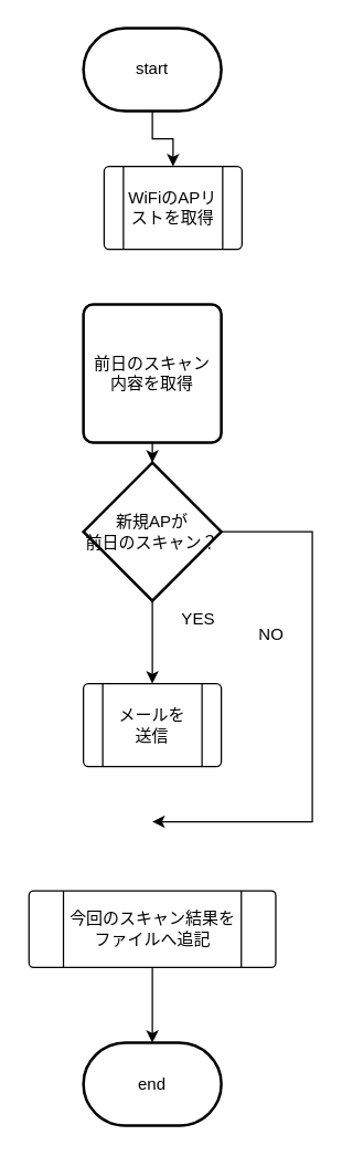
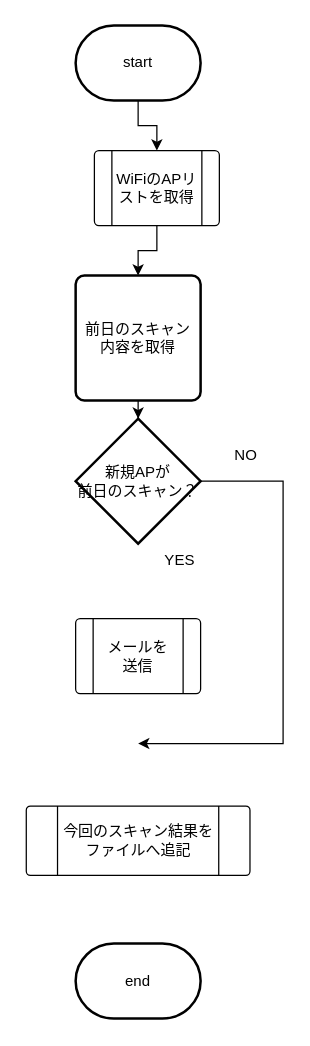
  <mxCell id="0" />
  <mxCell id="1" parent="0" />
  <mxCell id="2" value="" style="edgeStyle=orthogonalEdgeStyle;rounded=0;orthogonalLoop=1;jettySize=auto;html=1;" edge="1" parent="1" source="3" target="6"><mxGeometry relative="1" as="geometry" /></mxCell>
  <mxCell id="3" value="start" style="strokeWidth=2;html=1;shape=mxgraph.flowchart.terminator;whiteSpace=wrap;" vertex="1" parent="1"><mxGeometry x="60" y="20" width="100" height="60" as="geometry" /></mxCell>
  <mxCell id="4" value="end" style="strokeWidth=2;html=1;shape=mxgraph.flowchart.terminator;whiteSpace=wrap;" vertex="1" parent="1"><mxGeometry x="60" y="754.5" width="100" height="60" as="geometry" /></mxCell>
+ <mxCell id="5" value="" style="edgeStyle=orthogonalEdgeStyle;rounded=0;orthogonalLoop=1;jettySize=auto;html=1;" edge="1" parent="1" source="6" target="8"><mxGeometry relative="1" as="geometry" /></mxCell>
  <mxCell id="6" value="WiFiのAPリストを取得" style="verticalLabelPosition=middle;verticalAlign=middle;html=1;shape=process;whiteSpace=wrap;rounded=1;size=0.14;arcSize=6;labelPosition=center;align=center;" vertex="1" parent="1"><mxGeometry x="75" y="120" width="100" height="60" as="geometry" /></mxCell>
  <mxCell id="7" value="" style="edgeStyle=orthogonalEdgeStyle;rounded=0;orthogonalLoop=1;jettySize=auto;html=1;" edge="1" parent="1" source="8" target="11"><mxGeometry relative="1" as="geometry" /></mxCell>
  <mxCell id="8" value="前日のスキャン&lt;br&gt;内容を取得" style="rounded=1;whiteSpace=wrap;html=1;absoluteArcSize=1;arcSize=14;strokeWidth=2;" vertex="1" parent="1"><mxGeometry x="60" y="220" width="100" height="100" as="geometry" /></mxCell>
- <mxCell id="9" value="" style="edgeStyle=orthogonalEdgeStyle;rounded=0;orthogonalLoop=1;jettySize=auto;html=1;" edge="1" parent="1" source="11" target="13"><mxGeometry relative="1" as="geometry" /></mxCell>
  <mxCell id="10" style="edgeStyle=orthogonalEdgeStyle;rounded=0;orthogonalLoop=1;jettySize=auto;html=1;" edge="1" parent="1" source="11"><mxGeometry relative="1" as="geometry"><mxPoint x="110" y="594.5" as="targetPoint" /><Array as="points"><mxPoint x="226" y="384.5" /><mxPoint x="226" y="594.5" /></Array></mxGeometry></mxCell>
  <mxCell id="11" value="新規APが&lt;br&gt;前日のスキャン？" style="strokeWidth=2;html=1;shape=mxgraph.flowchart.decision;whiteSpace=wrap;" vertex="1" parent="1"><mxGeometry x="60" y="334.5" width="100" height="100" as="geometry" /></mxCell>
  <mxCell id="12" value="YES" style="text;html=1;align=center;verticalAlign=middle;resizable=0;points=[];autosize=1;" vertex="1" parent="1"><mxGeometry x="123" y="437.5" width="40" height="20" as="geometry" /></mxCell>
  <mxCell id="13" value="メールを&lt;br&gt;送信" style="verticalLabelPosition=middle;verticalAlign=middle;html=1;shape=process;whiteSpace=wrap;rounded=1;size=0.14;arcSize=6;labelPosition=center;align=center;" vertex="1" parent="1"><mxGeometry x="60" y="494.5" width="100" height="60" as="geometry" /></mxCell>
- <mxCell id="14" value="NO" style="text;html=1;align=center;verticalAlign=middle;resizable=0;points=[];autosize=1;" vertex="1" parent="1"><mxGeometry x="181" y="448.5" width="30" height="20" as="geometry" /></mxCell>
- <mxCell id="15" value="" style="edgeStyle=orthogonalEdgeStyle;rounded=0;orthogonalLoop=1;jettySize=auto;html=1;" edge="1" parent="1" source="16" target="4"><mxGeometry relative="1" as="geometry" /></mxCell>
+ <mxCell id="14" value="NO" style="text;html=1;align=center;verticalAlign=middle;resizable=0;points=[];autosize=1;" vertex="1" parent="1"><mxGeometry x="181" y="353.5" width="30" height="20" as="geometry" /></mxCell>
  <mxCell id="16" value="今回のスキャン結果をファイルへ追記" style="verticalLabelPosition=middle;verticalAlign=middle;html=1;shape=process;whiteSpace=wrap;rounded=1;size=0.14;arcSize=6;labelPosition=center;align=center;" vertex="1" parent="1"><mxGeometry x="20.5" y="644.5" width="179" height="55.5" as="geometry" /></mxCell>
